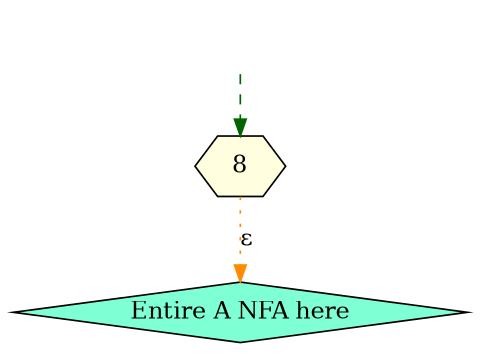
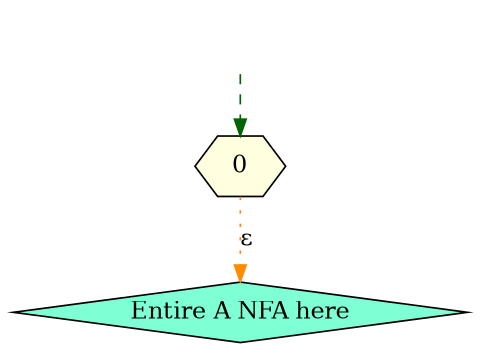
  digraph {
    rankdir=TB
    node [style=filled]
    entry [style=invis]
-   0 [fillcolor=lightyellow shape=hexagon label=8]
+   0 [fillcolor=lightyellow shape=hexagon]
    n3 [fillcolor=aquamarine label="Entire A NFA here" shape=diamond]
    entry -> 0 [color=darkgreen style=dashed]
    0 -> n3 [color=darkorange label=<&epsilon;> style=dotted]
  }
